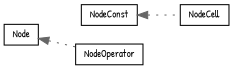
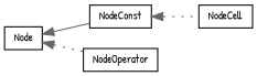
  digraph {
    fontname="Patrick Hand"
    rankdir=LR
    node [color=black fillcolor=white fontname="Patrick Hand" fontsize=10 shape=record style=filled]
    edge [color=gray40 dir=back fontname="Patrick Hand" fontsize=10 labelfontname=Helvetica labelfontsize=10 style=dotted]
    n1 [height=0.2 label="Node" width=0.4]
    n2 [height=0.2 label=NodeConst width=0.4]
    n3 [height=0.2 label=NodeOperator width=0.4]
    n4 [height=0.2 label=NodeCell width=0.4]
+   n1 -> n2 [style=solid]
    n1 -> n3
    n2 -> n4
  }
